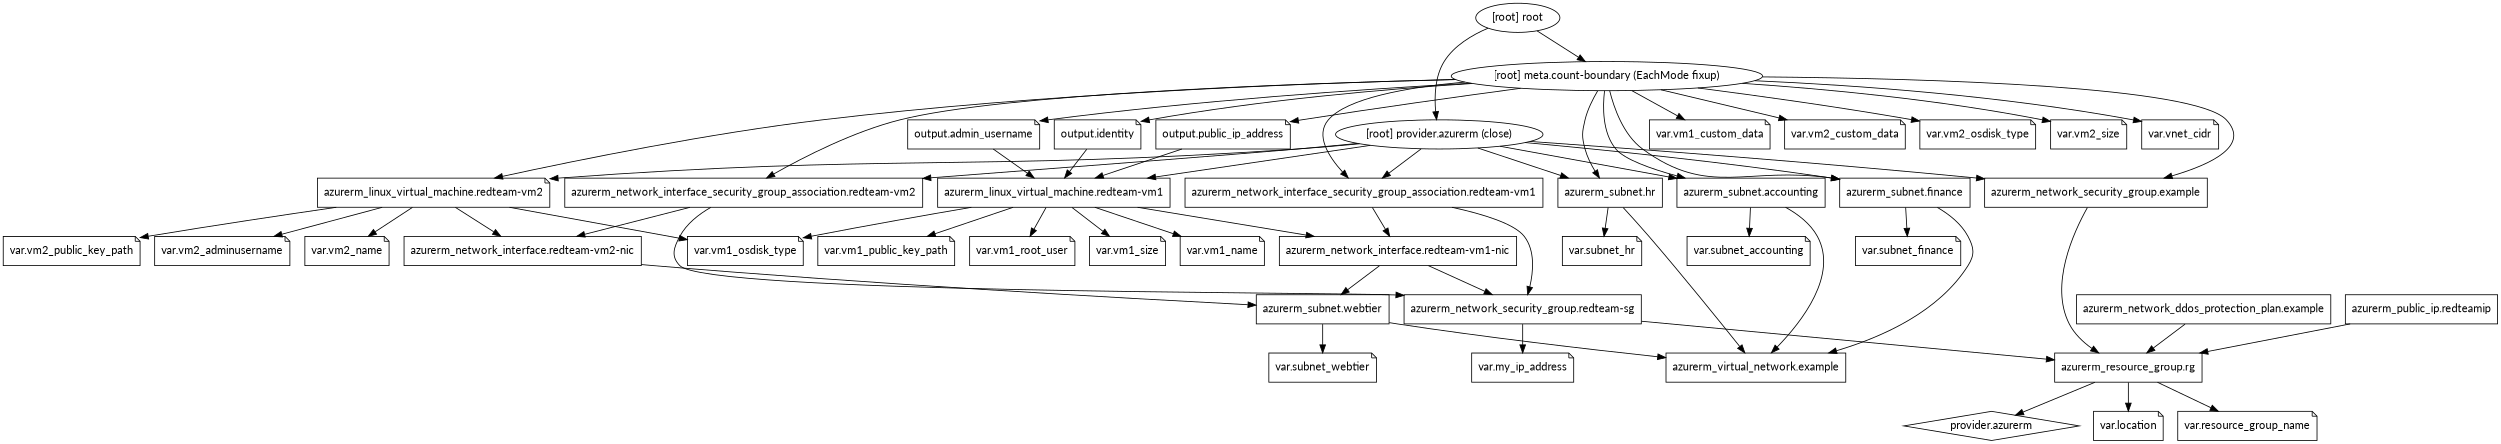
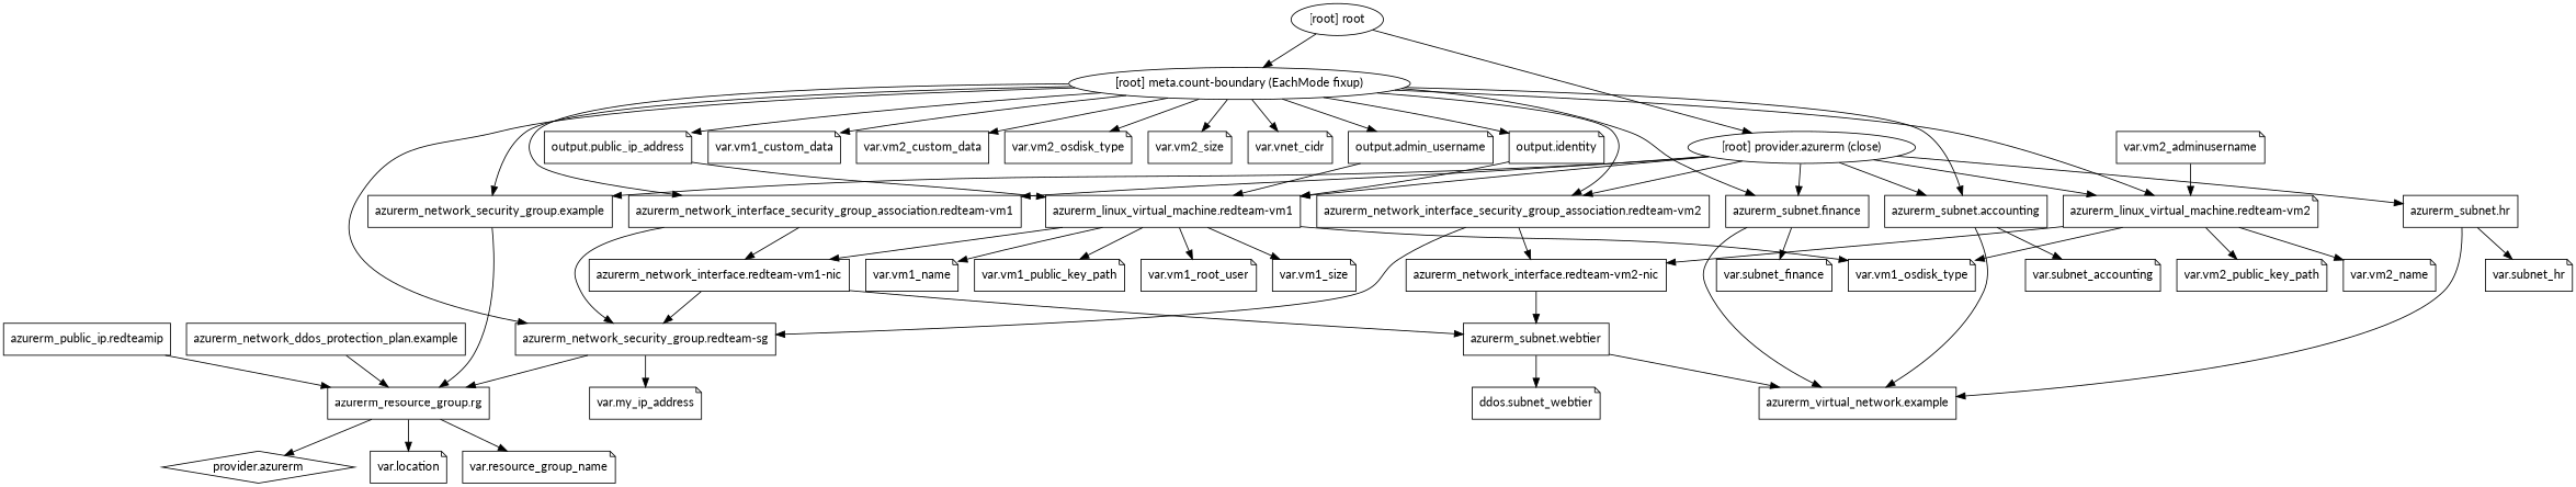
  digraph {
    compound=true
    fontname=Lato
    newrank=true
    node [fontname=Lato shape=note]
    edge [fontname=Lato]
    n1 [label="azurerm_linux_virtual_machine.redteam-vm1" shape=box]
    n2 [label="azurerm_network_interface.redteam-vm1-nic" shape=box]
    n3 [label="var.vm1_name"]
    n4 [label="var.vm1_osdisk_type"]
    n5 [label="var.vm1_public_key_path"]
    n6 [label="var.vm1_root_user"]
    n7 [label="var.vm1_size"]
    n8 [label="azurerm_linux_virtual_machine.redteam-vm2"]
    n9 [label="azurerm_network_interface.redteam-vm2-nic" shape=box]
    n10 [label="var.vm2_adminusername"]
    n11 [label="var.vm2_name"]
    n12 [label="var.vm2_public_key_path"]
    n13 [label="azurerm_network_ddos_protection_plan.example" shape=box]
    n14 [label="azurerm_resource_group.rg" shape=box]
    n15 [label="azurerm_public_ip.redteamip" shape=box]
    n16 [label="azurerm_subnet.webtier" shape=box]
    n17 [label="azurerm_network_interface_security_group_association.redteam-vm1" shape=box]
    n18 [label="azurerm_network_security_group.redteam-sg" shape=box]
    n19 [label="azurerm_network_interface_security_group_association.redteam-vm2" shape=box]
    n20 [label="azurerm_network_security_group.example" shape=box]
    n21 [label="var.my_ip_address"]
    n22 [label="provider.azurerm" shape=diamond]
    n23 [label="var.location"]
    n24 [label="var.resource_group_name"]
    n25 [label="azurerm_subnet.accounting" shape=box]
    n26 [label="azurerm_virtual_network.example" shape=box]
    n27 [label="var.subnet_accounting"]
    n28 [label="azurerm_subnet.finance" shape=box]
    n29 [label="var.subnet_finance"]
    n30 [label="azurerm_subnet.hr" shape=box]
    n31 [label="var.subnet_hr"]
-   n32 [label="var.subnet_webtier"]
+   n32 [label="ddos.subnet_webtier"]
    n33 [label="output.admin_username"]
    n34 [label="output.identity"]
    n35 [label="output.public_ip_address"]
    n36 [label="var.vm1_custom_data"]
-   n37 [label="var.vm2_custom_data"]
+   n37 [label="var.vm2_custom_data" shape=box]
    n38 [label="var.vm2_osdisk_type"]
    n39 [label="var.vm2_size"]
    n40 [label="var.vnet_cidr"]
    "[root] meta.count-boundary (EachMode fixup)" [shape=""]
    "[root] provider.azurerm (close)" [shape=""]
    "[root] root" [shape=""]
    subgraph sub_1 {
      n1
      n2
      n3
      n4
      n5
      n6
      n7
      n8
      n9
      n10
      n11
      n12
      n13
      n14
      n15
      n16
      n17
      n18
      n19
      n20
      n21
      n22
      n23
      n24
      n25
      n26
      n27
      n28
      n29
      n30
      n31
      n32
      n33
      n34
      n35
      n36
      n37
      n38
      n39
      n40
      "[root] meta.count-boundary (EachMode fixup)"
      "[root] provider.azurerm (close)"
      "[root] root"
    }
    n1 -> n2
    n1 -> n3
    n1 -> n4
    n1 -> n5
    n1 -> n6
    n1 -> n7
    n2 -> n16
    n2 -> n18
    n8 -> n4
    n8 -> n9
-   n8 -> n10
+   n10 -> n8
    n8 -> n11
    n8 -> n12
    n9 -> n16
    n13 -> n14
    n14 -> n22
    n14 -> n23
    n14 -> n24
    n15 -> n14
    n16 -> n26
    n16 -> n32
    n17 -> n2
    n17 -> n18
    n18 -> n14
    n18 -> n21
    n19 -> n9
    n19 -> n18
    n20 -> n14
    n25 -> n26
    n25 -> n27
    n28 -> n26
    n28 -> n29
    n30 -> n26
    n30 -> n31
    n33 -> n1
    n34 -> n1
    n35 -> n1
    "[root] meta.count-boundary (EachMode fixup)" -> n8
    "[root] meta.count-boundary (EachMode fixup)" -> n17
    "[root] meta.count-boundary (EachMode fixup)" -> n19
    "[root] meta.count-boundary (EachMode fixup)" -> n20
    "[root] meta.count-boundary (EachMode fixup)" -> n25
    "[root] meta.count-boundary (EachMode fixup)" -> n28
-   "[root] meta.count-boundary (EachMode fixup)" -> n30
+   "[root] meta.count-boundary (EachMode fixup)" -> n18
    "[root] meta.count-boundary (EachMode fixup)" -> n33
    "[root] meta.count-boundary (EachMode fixup)" -> n34
    "[root] meta.count-boundary (EachMode fixup)" -> n35
    "[root] meta.count-boundary (EachMode fixup)" -> n36
    "[root] meta.count-boundary (EachMode fixup)" -> n37
    "[root] meta.count-boundary (EachMode fixup)" -> n38
    "[root] meta.count-boundary (EachMode fixup)" -> n39
    "[root] meta.count-boundary (EachMode fixup)" -> n40
    "[root] provider.azurerm (close)" -> n1
    "[root] provider.azurerm (close)" -> n8
    "[root] provider.azurerm (close)" -> n17
    "[root] provider.azurerm (close)" -> n19
    "[root] provider.azurerm (close)" -> n20
    "[root] provider.azurerm (close)" -> n25
    "[root] provider.azurerm (close)" -> n28
    "[root] provider.azurerm (close)" -> n30
    "[root] root" -> "[root] meta.count-boundary (EachMode fixup)"
    "[root] root" -> "[root] provider.azurerm (close)"
  }
